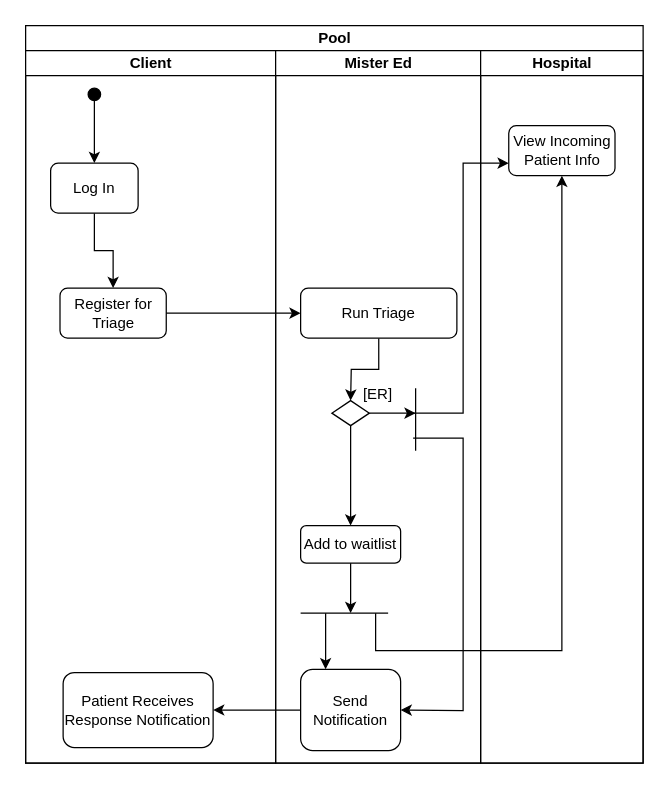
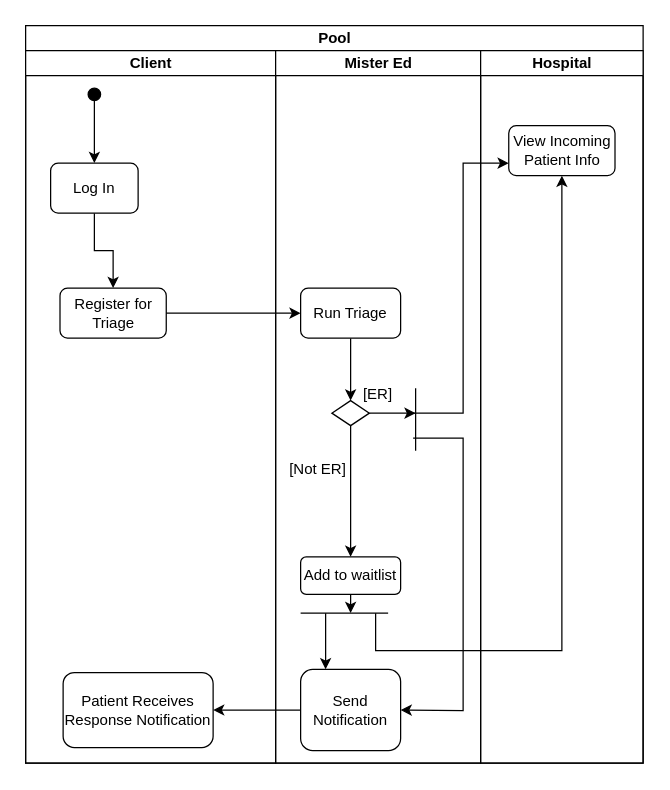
  <mxCell id="0" />
  <mxCell id="1" parent="0" />
  <mxCell id="2" value="Pool" style="swimlane;childLayout=stackLayout;resizeParent=1;resizeParentMax=0;startSize=20;html=1;" vertex="1" parent="1"><mxGeometry x="20" y="20" width="494.0" height="590" as="geometry" /></mxCell>
  <mxCell id="3" value="Client" style="swimlane;startSize=20;html=1;" vertex="1" parent="2"><mxGeometry y="20" width="200" height="570" as="geometry" /></mxCell>
  <mxCell id="4" value="" style="edgeStyle=orthogonalEdgeStyle;rounded=0;orthogonalLoop=1;jettySize=auto;html=1;" edge="1" parent="3" source="5" target="7"><mxGeometry relative="1" as="geometry" /></mxCell>
  <mxCell id="5" value="" style="ellipse;whiteSpace=wrap;html=1;aspect=fixed;fillColor=#000000;" vertex="1" parent="3"><mxGeometry x="50.0" y="30" width="10" height="10" as="geometry" /></mxCell>
  <mxCell id="6" value="" style="edgeStyle=orthogonalEdgeStyle;rounded=0;orthogonalLoop=1;jettySize=auto;html=1;" edge="1" parent="3" source="7" target="8"><mxGeometry relative="1" as="geometry" /></mxCell>
  <mxCell id="7" value="Log In" style="rounded=1;whiteSpace=wrap;html=1;" vertex="1" parent="3"><mxGeometry x="20.0" y="90" width="70" height="40" as="geometry" /></mxCell>
  <mxCell id="8" value="Register for Triage" style="rounded=1;whiteSpace=wrap;html=1;" vertex="1" parent="3"><mxGeometry x="27.5" y="190" width="85" height="40" as="geometry" /></mxCell>
  <mxCell id="9" value="Patient Receives Response Notification" style="rounded=1;whiteSpace=wrap;html=1;" vertex="1" parent="3"><mxGeometry x="30.0" y="497.5" width="120" height="60" as="geometry" /></mxCell>
  <mxCell id="10" value="Mister Ed" style="swimlane;startSize=20;html=1;" vertex="1" parent="2"><mxGeometry x="200" y="20" width="164" height="570" as="geometry" /></mxCell>
  <mxCell id="11" value="" style="edgeStyle=orthogonalEdgeStyle;rounded=0;orthogonalLoop=1;jettySize=auto;html=1;" edge="1" parent="10" source="12"><mxGeometry relative="1" as="geometry"><mxPoint x="60.0" y="280" as="targetPoint" /></mxGeometry></mxCell>
- <mxCell id="12" value="Run Triage" style="rounded=1;whiteSpace=wrap;html=1;" vertex="1" parent="10"><mxGeometry x="20.0" y="190" width="125" height="40" as="geometry" /></mxCell>
- <mxCell id="13" value="Add to waitlist" style="rounded=1;whiteSpace=wrap;html=1;" vertex="1" parent="10"><mxGeometry x="20.0" y="380" width="80" height="30" as="geometry" /></mxCell>
+ <mxCell id="12" value="Run Triage" style="rounded=1;whiteSpace=wrap;html=1;" vertex="1" parent="10"><mxGeometry x="20.0" y="190" width="80" height="40" as="geometry" /></mxCell>
+ <mxCell id="13" value="Add to waitlist" style="rounded=1;whiteSpace=wrap;html=1;" vertex="1" parent="10"><mxGeometry x="20.0" y="405" width="80" height="30" as="geometry" /></mxCell>
  <mxCell id="14" value="" style="edgeStyle=orthogonalEdgeStyle;rounded=0;orthogonalLoop=1;jettySize=auto;html=1;" edge="1" parent="10" source="15" target="13"><mxGeometry relative="1" as="geometry" /></mxCell>
  <mxCell id="15" value="" style="rhombus;whiteSpace=wrap;html=1;" vertex="1" parent="10"><mxGeometry x="45.0" y="280" width="30" height="20" as="geometry" /></mxCell>
  <mxCell id="16" value="[ER]" style="text;html=1;align=center;verticalAlign=middle;whiteSpace=wrap;rounded=0;" vertex="1" parent="10"><mxGeometry x="52.0" y="260" width="60" height="30" as="geometry" /></mxCell>
+ <mxCell id="17" value="[Not ER]" style="text;html=1;align=center;verticalAlign=middle;whiteSpace=wrap;rounded=0;" vertex="1" parent="10"><mxGeometry x="4.0" y="320" width="60" height="30" as="geometry" /></mxCell>
  <mxCell id="18" value="Send Notification" style="rounded=1;whiteSpace=wrap;html=1;" vertex="1" parent="10"><mxGeometry x="20" y="495" width="80" height="65" as="geometry" /></mxCell>
  <mxCell id="19" value="" style="endArrow=none;html=1;rounded=0;exitX=0.75;exitY=1;exitDx=0;exitDy=0;" edge="1" parent="10"><mxGeometry width="50" height="50" relative="1" as="geometry"><mxPoint x="112.0" y="270" as="sourcePoint" /><mxPoint x="112.0" y="320" as="targetPoint" /></mxGeometry></mxCell>
  <mxCell id="20" value="" style="endArrow=classic;html=1;rounded=0;exitX=1;exitY=0.5;exitDx=0;exitDy=0;entryX=1;entryY=1;entryDx=0;entryDy=0;" edge="1" parent="10" source="15" target="16"><mxGeometry width="50" height="50" relative="1" as="geometry"><mxPoint x="10.0" y="350" as="sourcePoint" /><mxPoint x="60.0" y="300" as="targetPoint" /></mxGeometry></mxCell>
  <mxCell id="21" value="" style="endArrow=classic;html=1;rounded=0;entryX=0;entryY=0.75;entryDx=0;entryDy=0;" edge="1" parent="10" target="23"><mxGeometry width="50" height="50" relative="1" as="geometry"><mxPoint x="110.0" y="290" as="sourcePoint" /><mxPoint x="276.5" y="90" as="targetPoint" /><Array as="points"><mxPoint x="150.0" y="290" /><mxPoint x="150.0" y="90" /></Array></mxGeometry></mxCell>
  <mxCell id="22" value="Hospital" style="swimlane;startSize=20;html=1;" vertex="1" parent="2"><mxGeometry x="364" y="20" width="130.0" height="570" as="geometry" /></mxCell>
  <mxCell id="23" value="View Incoming Patient Info" style="rounded=1;whiteSpace=wrap;html=1;" vertex="1" parent="22"><mxGeometry x="22.5" y="60" width="85" height="40" as="geometry" /></mxCell>
  <mxCell id="24" value="" style="edgeStyle=orthogonalEdgeStyle;rounded=0;orthogonalLoop=1;jettySize=auto;html=1;" edge="1" parent="2" source="8" target="12"><mxGeometry relative="1" as="geometry" /></mxCell>
  <mxCell id="25" value="" style="endArrow=classic;html=1;rounded=0;exitX=0;exitY=0.5;exitDx=0;exitDy=0;" edge="1" parent="2" source="18" target="9"><mxGeometry width="50" height="50" relative="1" as="geometry"><mxPoint x="330.0" y="510" as="sourcePoint" /><mxPoint x="130.0" y="548" as="targetPoint" /></mxGeometry></mxCell>
  <mxCell id="26" value="" style="endArrow=classic;html=1;rounded=0;entryX=1;entryY=0.5;entryDx=0;entryDy=0;" edge="1" parent="1" target="18"><mxGeometry width="50" height="50" relative="1" as="geometry"><mxPoint x="330" y="350" as="sourcePoint" /><mxPoint x="210" y="380" as="targetPoint" /><Array as="points"><mxPoint x="370" y="350" /><mxPoint x="370" y="568" /></Array></mxGeometry></mxCell>
  <mxCell id="27" value="" style="endArrow=none;html=1;rounded=0;" edge="1" parent="1"><mxGeometry width="50" height="50" relative="1" as="geometry"><mxPoint x="240" y="490" as="sourcePoint" /><mxPoint x="310" y="490" as="targetPoint" /></mxGeometry></mxCell>
  <mxCell id="28" value="" style="endArrow=classic;html=1;rounded=0;exitX=0.5;exitY=1;exitDx=0;exitDy=0;" edge="1" parent="1" source="13"><mxGeometry width="50" height="50" relative="1" as="geometry"><mxPoint x="380" y="370" as="sourcePoint" /><mxPoint x="280" y="490" as="targetPoint" /></mxGeometry></mxCell>
  <mxCell id="29" value="" style="endArrow=classic;html=1;rounded=0;entryX=0.25;entryY=0;entryDx=0;entryDy=0;" edge="1" parent="1" target="18"><mxGeometry width="50" height="50" relative="1" as="geometry"><mxPoint x="260" y="490" as="sourcePoint" /><mxPoint x="430" y="320" as="targetPoint" /></mxGeometry></mxCell>
  <mxCell id="30" value="" style="endArrow=classic;html=1;rounded=0;entryX=0.5;entryY=1;entryDx=0;entryDy=0;" edge="1" parent="1" target="23"><mxGeometry width="50" height="50" relative="1" as="geometry"><mxPoint x="300" y="490" as="sourcePoint" /><mxPoint x="460" y="520" as="targetPoint" /><Array as="points"><mxPoint x="300" y="520" /><mxPoint x="449" y="520" /></Array></mxGeometry></mxCell>
